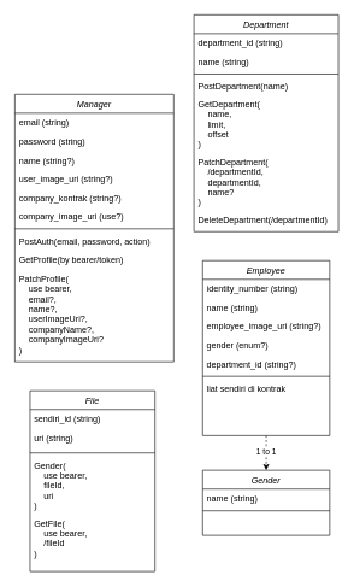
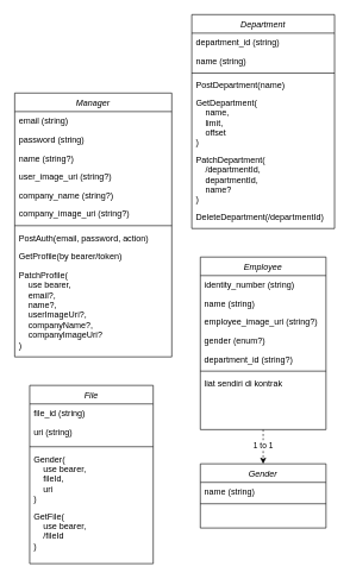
  <mxCell id="0" />
  <mxCell id="1" parent="0" />
  <mxCell id="2" value="Manager" style="swimlane;fontStyle=2;align=center;verticalAlign=top;childLayout=stackLayout;horizontal=1;startSize=26;horizontalStack=0;resizeParent=1;resizeLast=0;collapsible=1;marginBottom=0;rounded=0;shadow=0;strokeWidth=1;" vertex="1" parent="1"><mxGeometry x="20" y="130" width="220" height="370" as="geometry"><mxRectangle x="230" y="140" width="160" height="26" as="alternateBounds" /></mxGeometry></mxCell>
  <mxCell id="3" value="email (string)" style="text;align=left;verticalAlign=top;spacingLeft=4;spacingRight=4;overflow=hidden;rotatable=0;points=[[0,0.5],[1,0.5]];portConstraint=eastwest;" vertex="1" parent="2"><mxGeometry y="26" width="220" height="26" as="geometry" /></mxCell>
  <mxCell id="4" value="password (string)" style="text;align=left;verticalAlign=top;spacingLeft=4;spacingRight=4;overflow=hidden;rotatable=0;points=[[0,0.5],[1,0.5]];portConstraint=eastwest;rounded=0;shadow=0;html=0;" vertex="1" parent="2"><mxGeometry y="52" width="220" height="26" as="geometry" /></mxCell>
  <mxCell id="5" value="name (string?)" style="text;align=left;verticalAlign=top;spacingLeft=4;spacingRight=4;overflow=hidden;rotatable=0;points=[[0,0.5],[1,0.5]];portConstraint=eastwest;rounded=0;shadow=0;html=0;" vertex="1" parent="2"><mxGeometry y="78" width="220" height="26" as="geometry" /></mxCell>
  <mxCell id="6" value="user_image_uri (string?)&#10;" style="text;align=left;verticalAlign=top;spacingLeft=4;spacingRight=4;overflow=hidden;rotatable=0;points=[[0,0.5],[1,0.5]];portConstraint=eastwest;rounded=0;shadow=0;html=0;" vertex="1" parent="2"><mxGeometry y="104" width="220" height="26" as="geometry" /></mxCell>
- <mxCell id="7" value="company_kontrak (string?)" style="text;align=left;verticalAlign=top;spacingLeft=4;spacingRight=4;overflow=hidden;rotatable=0;points=[[0,0.5],[1,0.5]];portConstraint=eastwest;rounded=0;shadow=0;html=0;" vertex="1" parent="2"><mxGeometry y="130" width="220" height="26" as="geometry" /></mxCell>
- <mxCell id="8" value="company_image_uri (use?)" style="text;align=left;verticalAlign=top;spacingLeft=4;spacingRight=4;overflow=hidden;rotatable=0;points=[[0,0.5],[1,0.5]];portConstraint=eastwest;rounded=0;shadow=0;html=0;" vertex="1" parent="2"><mxGeometry y="156" width="220" height="26" as="geometry" /></mxCell>
+ <mxCell id="7" value="company_name (string?)" style="text;align=left;verticalAlign=top;spacingLeft=4;spacingRight=4;overflow=hidden;rotatable=0;points=[[0,0.5],[1,0.5]];portConstraint=eastwest;rounded=0;shadow=0;html=0;" vertex="1" parent="2"><mxGeometry y="130" width="220" height="26" as="geometry" /></mxCell>
+ <mxCell id="8" value="company_image_uri (string?)" style="text;align=left;verticalAlign=top;spacingLeft=4;spacingRight=4;overflow=hidden;rotatable=0;points=[[0,0.5],[1,0.5]];portConstraint=eastwest;rounded=0;shadow=0;html=0;" vertex="1" parent="2"><mxGeometry y="156" width="220" height="26" as="geometry" /></mxCell>
  <mxCell id="9" value="" style="line;html=1;strokeWidth=1;align=left;verticalAlign=middle;spacingTop=-1;spacingLeft=3;spacingRight=3;rotatable=0;labelPosition=right;points=[];portConstraint=eastwest;" vertex="1" parent="2"><mxGeometry y="182" width="220" height="8" as="geometry" /></mxCell>
  <mxCell id="10" value="PostAuth(email, password, action)" style="text;align=left;verticalAlign=top;spacingLeft=4;spacingRight=4;overflow=hidden;rotatable=0;points=[[0,0.5],[1,0.5]];portConstraint=eastwest;rounded=0;shadow=0;html=0;" vertex="1" parent="2"><mxGeometry y="190" width="220" height="26" as="geometry" /></mxCell>
  <mxCell id="11" value="GetProfile(by bearer/token)" style="text;align=left;verticalAlign=top;spacingLeft=4;spacingRight=4;overflow=hidden;rotatable=0;points=[[0,0.5],[1,0.5]];portConstraint=eastwest;rounded=0;shadow=0;html=0;" vertex="1" parent="2"><mxGeometry y="216" width="220" height="26" as="geometry" /></mxCell>
  <mxCell id="12" value="PatchProfile(&#10;    use bearer,&#10;    email?,&#10;    name?,&#10;    userImageUri?,&#10;    companyName?,&#10;    companyImageUri?&#10;)" style="text;align=left;verticalAlign=top;spacingLeft=4;spacingRight=4;overflow=hidden;rotatable=0;points=[[0,0.5],[1,0.5]];portConstraint=eastwest;rounded=0;shadow=0;html=0;" vertex="1" parent="2"><mxGeometry y="242" width="220" height="128" as="geometry" /></mxCell>
  <mxCell id="13" style="edgeStyle=orthogonalEdgeStyle;rounded=0;orthogonalLoop=1;jettySize=auto;html=1;entryX=0.5;entryY=0;entryDx=0;entryDy=0;dashed=1;" edge="1" parent="1" source="15" target="23"><mxGeometry relative="1" as="geometry" /></mxCell>
  <mxCell id="14" value="1 to 1" style="edgeLabel;html=1;align=center;verticalAlign=middle;resizable=0;points=[];" vertex="1" connectable="0" parent="13"><mxGeometry x="-0.141" y="-1" relative="1" as="geometry"><mxPoint as="offset" /></mxGeometry></mxCell>
  <mxCell id="15" value="Employee" style="swimlane;fontStyle=2;align=center;verticalAlign=top;childLayout=stackLayout;horizontal=1;startSize=26;horizontalStack=0;resizeParent=1;resizeLast=0;collapsible=1;marginBottom=0;rounded=0;shadow=0;strokeWidth=1;" vertex="1" parent="1"><mxGeometry x="280" y="360" width="176" height="242" as="geometry"><mxRectangle x="230" y="140" width="160" height="26" as="alternateBounds" /></mxGeometry></mxCell>
  <mxCell id="16" value="identity_number (string)" style="text;align=left;verticalAlign=top;spacingLeft=4;spacingRight=4;overflow=hidden;rotatable=0;points=[[0,0.5],[1,0.5]];portConstraint=eastwest;" vertex="1" parent="15"><mxGeometry y="26" width="176" height="26" as="geometry" /></mxCell>
  <mxCell id="17" value="name (string)" style="text;align=left;verticalAlign=top;spacingLeft=4;spacingRight=4;overflow=hidden;rotatable=0;points=[[0,0.5],[1,0.5]];portConstraint=eastwest;rounded=0;shadow=0;html=0;" vertex="1" parent="15"><mxGeometry y="52" width="176" height="26" as="geometry" /></mxCell>
  <mxCell id="18" value="employee_image_uri (string?)" style="text;align=left;verticalAlign=top;spacingLeft=4;spacingRight=4;overflow=hidden;rotatable=0;points=[[0,0.5],[1,0.5]];portConstraint=eastwest;rounded=0;shadow=0;html=0;" vertex="1" parent="15"><mxGeometry y="78" width="176" height="26" as="geometry" /></mxCell>
  <mxCell id="19" value="gender (enum?)" style="text;align=left;verticalAlign=top;spacingLeft=4;spacingRight=4;overflow=hidden;rotatable=0;points=[[0,0.5],[1,0.5]];portConstraint=eastwest;rounded=0;shadow=0;html=0;" vertex="1" parent="15"><mxGeometry y="104" width="176" height="26" as="geometry" /></mxCell>
  <mxCell id="20" value="department_id (string?)" style="text;align=left;verticalAlign=top;spacingLeft=4;spacingRight=4;overflow=hidden;rotatable=0;points=[[0,0.5],[1,0.5]];portConstraint=eastwest;rounded=0;shadow=0;html=0;" vertex="1" parent="15"><mxGeometry y="130" width="176" height="26" as="geometry" /></mxCell>
  <mxCell id="21" value="" style="line;html=1;strokeWidth=1;align=left;verticalAlign=middle;spacingTop=-1;spacingLeft=3;spacingRight=3;rotatable=0;labelPosition=right;points=[];portConstraint=eastwest;" vertex="1" parent="15"><mxGeometry y="156" width="176" height="8" as="geometry" /></mxCell>
  <mxCell id="22" value="liat sendiri di kontrak" style="text;align=left;verticalAlign=top;spacingLeft=4;spacingRight=4;overflow=hidden;rotatable=0;points=[[0,0.5],[1,0.5]];portConstraint=eastwest;rounded=0;shadow=0;html=0;" vertex="1" parent="15"><mxGeometry y="164" width="176" height="26" as="geometry" /></mxCell>
  <mxCell id="23" value="Gender" style="swimlane;fontStyle=2;align=center;verticalAlign=top;childLayout=stackLayout;horizontal=1;startSize=26;horizontalStack=0;resizeParent=1;resizeLast=0;collapsible=1;marginBottom=0;rounded=0;shadow=0;strokeWidth=1;" vertex="1" parent="1"><mxGeometry x="280" y="650" width="176" height="90" as="geometry"><mxRectangle x="230" y="140" width="160" height="26" as="alternateBounds" /></mxGeometry></mxCell>
  <mxCell id="24" value="name (string)" style="text;align=left;verticalAlign=top;spacingLeft=4;spacingRight=4;overflow=hidden;rotatable=0;points=[[0,0.5],[1,0.5]];portConstraint=eastwest;" vertex="1" parent="23"><mxGeometry y="26" width="176" height="26" as="geometry" /></mxCell>
  <mxCell id="25" value="" style="line;html=1;strokeWidth=1;align=left;verticalAlign=middle;spacingTop=-1;spacingLeft=3;spacingRight=3;rotatable=0;labelPosition=right;points=[];portConstraint=eastwest;" vertex="1" parent="23"><mxGeometry y="52" width="176" height="8" as="geometry" /></mxCell>
  <mxCell id="26" value="Department" style="swimlane;fontStyle=2;align=center;verticalAlign=top;childLayout=stackLayout;horizontal=1;startSize=26;horizontalStack=0;resizeParent=1;resizeLast=0;collapsible=1;marginBottom=0;rounded=0;shadow=0;strokeWidth=1;" vertex="1" parent="1"><mxGeometry x="268" y="20" width="200" height="300" as="geometry"><mxRectangle x="230" y="140" width="160" height="26" as="alternateBounds" /></mxGeometry></mxCell>
  <mxCell id="27" value="department_id (string)" style="text;align=left;verticalAlign=top;spacingLeft=4;spacingRight=4;overflow=hidden;rotatable=0;points=[[0,0.5],[1,0.5]];portConstraint=eastwest;" vertex="1" parent="26"><mxGeometry y="26" width="200" height="26" as="geometry" /></mxCell>
  <mxCell id="28" value="name (string)" style="text;align=left;verticalAlign=top;spacingLeft=4;spacingRight=4;overflow=hidden;rotatable=0;points=[[0,0.5],[1,0.5]];portConstraint=eastwest;rounded=0;shadow=0;html=0;" vertex="1" parent="26"><mxGeometry y="52" width="200" height="26" as="geometry" /></mxCell>
  <mxCell id="29" value="" style="line;html=1;strokeWidth=1;align=left;verticalAlign=middle;spacingTop=-1;spacingLeft=3;spacingRight=3;rotatable=0;labelPosition=right;points=[];portConstraint=eastwest;" vertex="1" parent="26"><mxGeometry y="78" width="200" height="8" as="geometry" /></mxCell>
  <mxCell id="30" value="PostDepartment(name)" style="text;align=left;verticalAlign=top;spacingLeft=4;spacingRight=4;overflow=hidden;rotatable=0;points=[[0,0.5],[1,0.5]];portConstraint=eastwest;rounded=0;shadow=0;html=0;" vertex="1" parent="26"><mxGeometry y="86" width="200" height="24" as="geometry" /></mxCell>
  <mxCell id="31" value="GetDepartment(&#10;    name,&#10;    limit,&#10;    offset&#10;)" style="text;align=left;verticalAlign=top;spacingLeft=4;spacingRight=4;overflow=hidden;rotatable=0;points=[[0,0.5],[1,0.5]];portConstraint=eastwest;rounded=0;shadow=0;html=0;" vertex="1" parent="26"><mxGeometry y="110" width="200" height="80" as="geometry" /></mxCell>
  <mxCell id="32" value="PatchDepartment(&#10;    /departmentId,&#10;    departmentId,&#10;    name?&#10;)" style="text;align=left;verticalAlign=top;spacingLeft=4;spacingRight=4;overflow=hidden;rotatable=0;points=[[0,0.5],[1,0.5]];portConstraint=eastwest;rounded=0;shadow=0;html=0;" vertex="1" parent="26"><mxGeometry y="190" width="200" height="80" as="geometry" /></mxCell>
  <mxCell id="33" value="DeleteDepartment(/departmentId)" style="text;align=left;verticalAlign=top;spacingLeft=4;spacingRight=4;overflow=hidden;rotatable=0;points=[[0,0.5],[1,0.5]];portConstraint=eastwest;rounded=0;shadow=0;html=0;" vertex="1" parent="26"><mxGeometry y="270" width="200" height="30" as="geometry" /></mxCell>
  <mxCell id="34" value="File" style="swimlane;fontStyle=2;align=center;verticalAlign=top;childLayout=stackLayout;horizontal=1;startSize=26;horizontalStack=0;resizeParent=1;resizeLast=0;collapsible=1;marginBottom=0;rounded=0;shadow=0;strokeWidth=1;" vertex="1" parent="1"><mxGeometry x="41" y="540" width="173" height="250" as="geometry"><mxRectangle x="230" y="140" width="160" height="26" as="alternateBounds" /></mxGeometry></mxCell>
- <mxCell id="35" value="sendiri_id (string)" style="text;align=left;verticalAlign=top;spacingLeft=4;spacingRight=4;overflow=hidden;rotatable=0;points=[[0,0.5],[1,0.5]];portConstraint=eastwest;" vertex="1" parent="34"><mxGeometry y="26" width="173" height="26" as="geometry" /></mxCell>
+ <mxCell id="35" value="file_id (string)" style="text;align=left;verticalAlign=top;spacingLeft=4;spacingRight=4;overflow=hidden;rotatable=0;points=[[0,0.5],[1,0.5]];portConstraint=eastwest;" vertex="1" parent="34"><mxGeometry y="26" width="173" height="26" as="geometry" /></mxCell>
  <mxCell id="36" value="uri (string)" style="text;align=left;verticalAlign=top;spacingLeft=4;spacingRight=4;overflow=hidden;rotatable=0;points=[[0,0.5],[1,0.5]];portConstraint=eastwest;" vertex="1" parent="34"><mxGeometry y="52" width="173" height="30" as="geometry" /></mxCell>
  <mxCell id="37" value="" style="line;html=1;strokeWidth=1;align=left;verticalAlign=middle;spacingTop=-1;spacingLeft=3;spacingRight=3;rotatable=0;labelPosition=right;points=[];portConstraint=eastwest;" vertex="1" parent="34"><mxGeometry y="82" width="173" height="8" as="geometry" /></mxCell>
  <mxCell id="38" value="Gender(&#10;    use bearer,&#10;    fileId,&#10;    uri&#10;)" style="text;align=left;verticalAlign=top;spacingLeft=4;spacingRight=4;overflow=hidden;rotatable=0;points=[[0,0.5],[1,0.5]];portConstraint=eastwest;" vertex="1" parent="34"><mxGeometry y="90" width="173" height="80" as="geometry" /></mxCell>
  <mxCell id="39" value="GetFile(&#10;    use bearer,&#10;    /fileId&#10;)" style="text;align=left;verticalAlign=top;spacingLeft=4;spacingRight=4;overflow=hidden;rotatable=0;points=[[0,0.5],[1,0.5]];portConstraint=eastwest;" vertex="1" parent="34"><mxGeometry y="170" width="173" height="70" as="geometry" /></mxCell>
